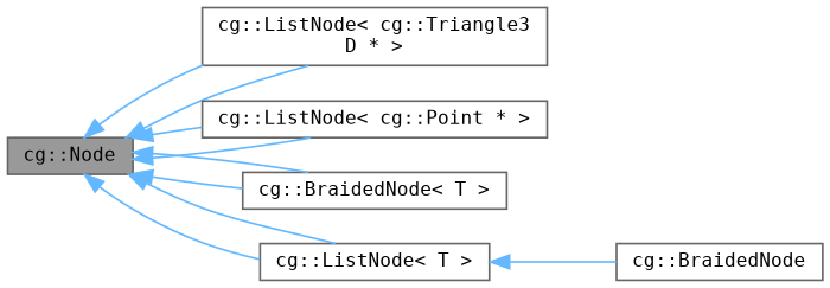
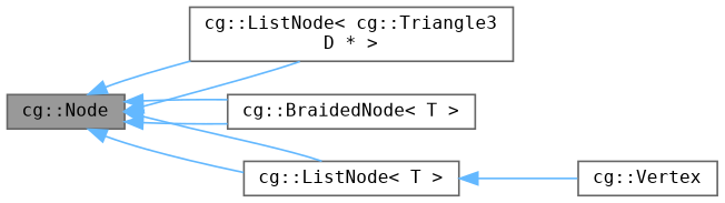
  digraph {
    fontname="DejaVu Sans Mono"
    rankdir=LR
    node [color=gray40 fillcolor=white fontname="DejaVu Sans Mono" fontsize=10 shape=box style=filled]
    edge [color=steelblue1 dir=back fontname="DejaVu Sans Mono" fontsize=10 labelfontname=Helvetica labelfontsize=10 style=solid]
    n1 [fillcolor=grey60 fontcolor=black height=0.2 label="cg::Node" width=0.4]
    n2 [height=0.2 label="cg::ListNode\< cg::Triangle3\lD * \>" width=0.4]
-   n3 [height=0.2 label="cg::ListNode\< cg::Point * \>" width=0.4]
    n4 [height=0.2 label="cg::BraidedNode\< T \>" width=0.4]
    n5 [height=0.2 label="cg::ListNode\< T \>" width=0.4]
-   n6 [height=0.2 label="cg::BraidedNode" width=0.4]
+   n6 [height=0.2 label="cg::Vertex" width=0.4]
    n1 -> n2
    n1 -> n2
-   n1 -> n3
-   n1 -> n3
    n1 -> n4
    n1 -> n4
    n1 -> n5
    n1 -> n5
    n5 -> n6
  }
